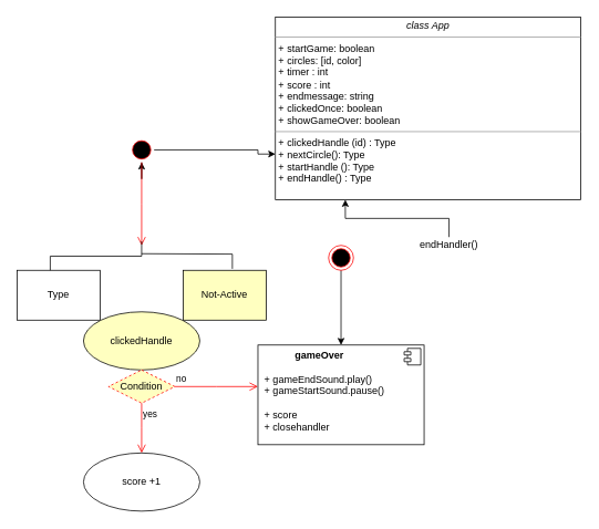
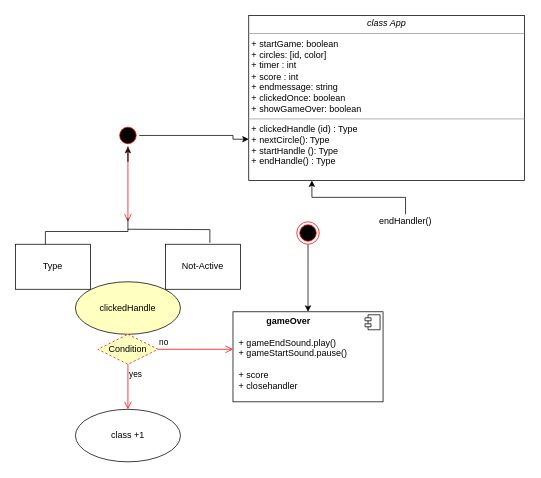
  <mxCell id="0" />
  <mxCell id="1" parent="0" />
  <mxCell id="2" style="edgeStyle=orthogonalEdgeStyle;rounded=0;orthogonalLoop=1;jettySize=auto;html=1;" edge="1" parent="1" source="3"><mxGeometry relative="1" as="geometry"><mxPoint x="170" y="195" as="targetPoint" /></mxGeometry></mxCell>
  <mxCell id="3" value="" style="ellipse;html=1;shape=startState;fillColor=#000000;strokeColor=#ff0000;" vertex="1" parent="1"><mxGeometry x="155" y="165" width="30" height="30" as="geometry" /></mxCell>
  <mxCell id="4" value="" style="edgeStyle=orthogonalEdgeStyle;html=1;verticalAlign=bottom;endArrow=open;endSize=8;strokeColor=#ff0000;rounded=0;exitX=0.5;exitY=1;exitDx=0;exitDy=0;" edge="1" source="3" parent="1"><mxGeometry relative="1" as="geometry"><mxPoint x="170" y="295" as="targetPoint" /><mxPoint x="170" y="205" as="sourcePoint" /><Array as="points"><mxPoint x="170" y="245" /><mxPoint x="170" y="245" /></Array></mxGeometry></mxCell>
  <mxCell id="5" value="&lt;p style=&quot;margin: 0px ; margin-top: 4px ; text-align: center&quot;&gt;&lt;i&gt;class App&lt;/i&gt;&lt;/p&gt;&lt;hr size=&quot;1&quot;&gt;&lt;p style=&quot;margin: 0px ; margin-left: 4px&quot;&gt;+ startGame: boolean&lt;br&gt;+ circles: [id, color]&lt;/p&gt;&lt;p style=&quot;margin: 0px ; margin-left: 4px&quot;&gt;+ timer : int&lt;/p&gt;&lt;p style=&quot;margin: 0px ; margin-left: 4px&quot;&gt;+ score : int&lt;/p&gt;&lt;p style=&quot;margin: 0px ; margin-left: 4px&quot;&gt;+ endmessage: string&lt;/p&gt;&lt;p style=&quot;margin: 0px ; margin-left: 4px&quot;&gt;+ clickedOnce: boolean&lt;/p&gt;&lt;p style=&quot;margin: 0px ; margin-left: 4px&quot;&gt;+ showGameOver: boolean&lt;/p&gt;&lt;hr size=&quot;1&quot;&gt;&lt;p style=&quot;margin: 0px ; margin-left: 4px&quot;&gt;+ clickedHandle (id) : Type&lt;br&gt;+ nextCircle(): Type&lt;/p&gt;&lt;p style=&quot;margin: 0px ; margin-left: 4px&quot;&gt;+ startHandle (): Type&lt;/p&gt;&lt;p style=&quot;margin: 0px ; margin-left: 4px&quot;&gt;+ endHandle() : Type&lt;/p&gt;" style="verticalAlign=top;align=left;overflow=fill;fontSize=12;fontFamily=Helvetica;html=1;" vertex="1" parent="1"><mxGeometry x="331" y="20" width="367.5" height="220" as="geometry" /></mxCell>
  <mxCell id="6" value="clickedHandle" style="ellipse;whiteSpace=wrap;html=1;fillColor=#ffffc0;" vertex="1" parent="1"><mxGeometry x="100" y="375" width="140" height="70" as="geometry" /></mxCell>
  <mxCell id="7" value="Condition" style="rhombus;whiteSpace=wrap;html=1;fillColor=#ffffc0;strokeColor=#ff0000;dashed=1;" vertex="1" parent="1"><mxGeometry x="130" y="445" width="80" height="40" as="geometry" /></mxCell>
  <mxCell id="8" value="no" style="edgeStyle=orthogonalEdgeStyle;html=1;align=left;verticalAlign=bottom;endArrow=open;endSize=8;strokeColor=#ff0000;rounded=0;" edge="1" source="7" parent="1"><mxGeometry x="-1" relative="1" as="geometry"><mxPoint x="310" y="465" as="targetPoint" /></mxGeometry></mxCell>
  <mxCell id="9" value="yes" style="edgeStyle=orthogonalEdgeStyle;html=1;align=left;verticalAlign=top;endArrow=open;endSize=8;strokeColor=#ff0000;rounded=0;" edge="1" source="7" parent="1"><mxGeometry x="-1" relative="1" as="geometry"><mxPoint x="170" y="545" as="targetPoint" /></mxGeometry></mxCell>
- <mxCell id="10" value="score +1" style="ellipse;whiteSpace=wrap;html=1;" vertex="1" parent="1"><mxGeometry x="100" y="545" width="140" height="70" as="geometry" /></mxCell>
+ <mxCell id="10" value="class +1" style="ellipse;whiteSpace=wrap;html=1;" vertex="1" parent="1"><mxGeometry x="100" y="545" width="140" height="70" as="geometry" /></mxCell>
  <mxCell id="11" value="&lt;p style=&quot;margin: 0px ; margin-top: 6px ; text-align: center&quot;&gt;&lt;/p&gt;&lt;p style=&quot;margin: 0px ; margin-left: 8px&quot;&gt;&lt;b&gt;&amp;nbsp; &amp;nbsp; &amp;nbsp; &amp;nbsp; &amp;nbsp; &amp;nbsp;gameOver&lt;/b&gt;&lt;/p&gt;&lt;p style=&quot;margin: 0px ; margin-left: 8px&quot;&gt;&lt;br&gt;&lt;/p&gt;&lt;p style=&quot;margin: 0px ; margin-left: 8px&quot;&gt;+ gameEndSound.play()&lt;br&gt;+ gameStartSound.pause()&lt;/p&gt;&lt;p style=&quot;margin: 0px ; margin-left: 8px&quot;&gt;&lt;br&gt;&lt;/p&gt;&lt;p style=&quot;margin: 0px ; margin-left: 8px&quot;&gt;+ score&lt;/p&gt;&lt;p style=&quot;margin: 0px ; margin-left: 8px&quot;&gt;+ closehandler&lt;/p&gt;" style="align=left;overflow=fill;html=1;dropTarget=0;" vertex="1" parent="1"><mxGeometry x="310" y="415" width="200" height="120" as="geometry" /></mxCell>
  <mxCell id="12" value="" style="shape=component;jettyWidth=8;jettyHeight=4;" vertex="1" parent="11"><mxGeometry x="1" width="20" height="20" relative="1" as="geometry"><mxPoint x="-24" y="4" as="offset" /></mxGeometry></mxCell>
- <mxCell id="13" value="Not-Active" style="whiteSpace=wrap;html=1;align=center;verticalAlign=middle;treeFolding=1;treeMoving=1;newEdgeStyle={&quot;edgeStyle&quot;:&quot;elbowEdgeStyle&quot;,&quot;startArrow&quot;:&quot;none&quot;,&quot;endArrow&quot;:&quot;none&quot;};fillColor=#ffffc0;" vertex="1" parent="1"><mxGeometry x="220" y="325" width="100" height="60" as="geometry" /></mxCell>
+ <mxCell id="13" value="Not-Active" style="whiteSpace=wrap;html=1;align=center;verticalAlign=middle;treeFolding=1;treeMoving=1;newEdgeStyle={&quot;edgeStyle&quot;:&quot;elbowEdgeStyle&quot;,&quot;startArrow&quot;:&quot;none&quot;,&quot;endArrow&quot;:&quot;none&quot;};" vertex="1" parent="1"><mxGeometry x="220" y="325" width="100" height="60" as="geometry" /></mxCell>
  <mxCell id="14" value="Type" style="whiteSpace=wrap;html=1;align=center;verticalAlign=middle;treeFolding=1;treeMoving=1;newEdgeStyle={&quot;edgeStyle&quot;:&quot;elbowEdgeStyle&quot;,&quot;startArrow&quot;:&quot;none&quot;,&quot;endArrow&quot;:&quot;none&quot;};" vertex="1" parent="1"><mxGeometry x="20" y="325" width="100" height="60" as="geometry" /></mxCell>
  <mxCell id="15" value="" style="edgeStyle=elbowEdgeStyle;elbow=horizontal;endArrow=classic;html=1;rounded=0;entryX=0;entryY=0.75;entryDx=0;entryDy=0;exitX=1;exitY=0.5;exitDx=0;exitDy=0;" edge="1" parent="1" source="3" target="5"><mxGeometry width="50" height="50" relative="1" as="geometry"><mxPoint x="170" y="285" as="sourcePoint" /><mxPoint x="210" y="155" as="targetPoint" /><Array as="points"><mxPoint x="310" y="105" /><mxPoint x="230" y="225" /><mxPoint x="270" y="155" /><mxPoint x="370" y="215" /></Array></mxGeometry></mxCell>
  <mxCell id="16" style="edgeStyle=orthogonalEdgeStyle;rounded=0;orthogonalLoop=1;jettySize=auto;html=1;" edge="1" parent="1" source="17" target="11"><mxGeometry relative="1" as="geometry" /></mxCell>
  <mxCell id="17" value="" style="ellipse;html=1;shape=endState;fillColor=#000000;strokeColor=#ff0000;" vertex="1" parent="1"><mxGeometry x="395" y="295" width="30" height="30" as="geometry" /></mxCell>
  <mxCell id="18" style="edgeStyle=orthogonalEdgeStyle;rounded=0;orthogonalLoop=1;jettySize=auto;html=1;entryX=0.229;entryY=1;entryDx=0;entryDy=0;entryPerimeter=0;" edge="1" parent="1" source="19" target="5"><mxGeometry relative="1" as="geometry" /></mxCell>
  <mxCell id="19" value="endHandler()" style="text;html=1;strokeColor=none;fillColor=none;align=center;verticalAlign=middle;whiteSpace=wrap;rounded=0;" vertex="1" parent="1"><mxGeometry x="520" y="285" width="40" height="20" as="geometry" /></mxCell>
  <mxCell id="20" value="" style="endArrow=none;html=1;rounded=0;edgeStyle=orthogonalEdgeStyle;exitX=0.4;exitY=0;exitDx=0;exitDy=0;exitPerimeter=0;" edge="1" parent="1" source="14"><mxGeometry width="50" height="50" relative="1" as="geometry"><mxPoint x="60" y="305" as="sourcePoint" /><mxPoint x="170" y="290" as="targetPoint" /><Array as="points"><mxPoint x="60" y="308" /><mxPoint x="170" y="308" /></Array></mxGeometry></mxCell>
  <mxCell id="21" value="" style="endArrow=none;html=1;rounded=0;edgeStyle=orthogonalEdgeStyle;entryX=0.592;entryY=-0.03;entryDx=0;entryDy=0;entryPerimeter=0;" edge="1" parent="1" target="13"><mxGeometry width="50" height="50" relative="1" as="geometry"><mxPoint x="170" y="305" as="sourcePoint" /><mxPoint x="280" y="245" as="targetPoint" /></mxGeometry></mxCell>
